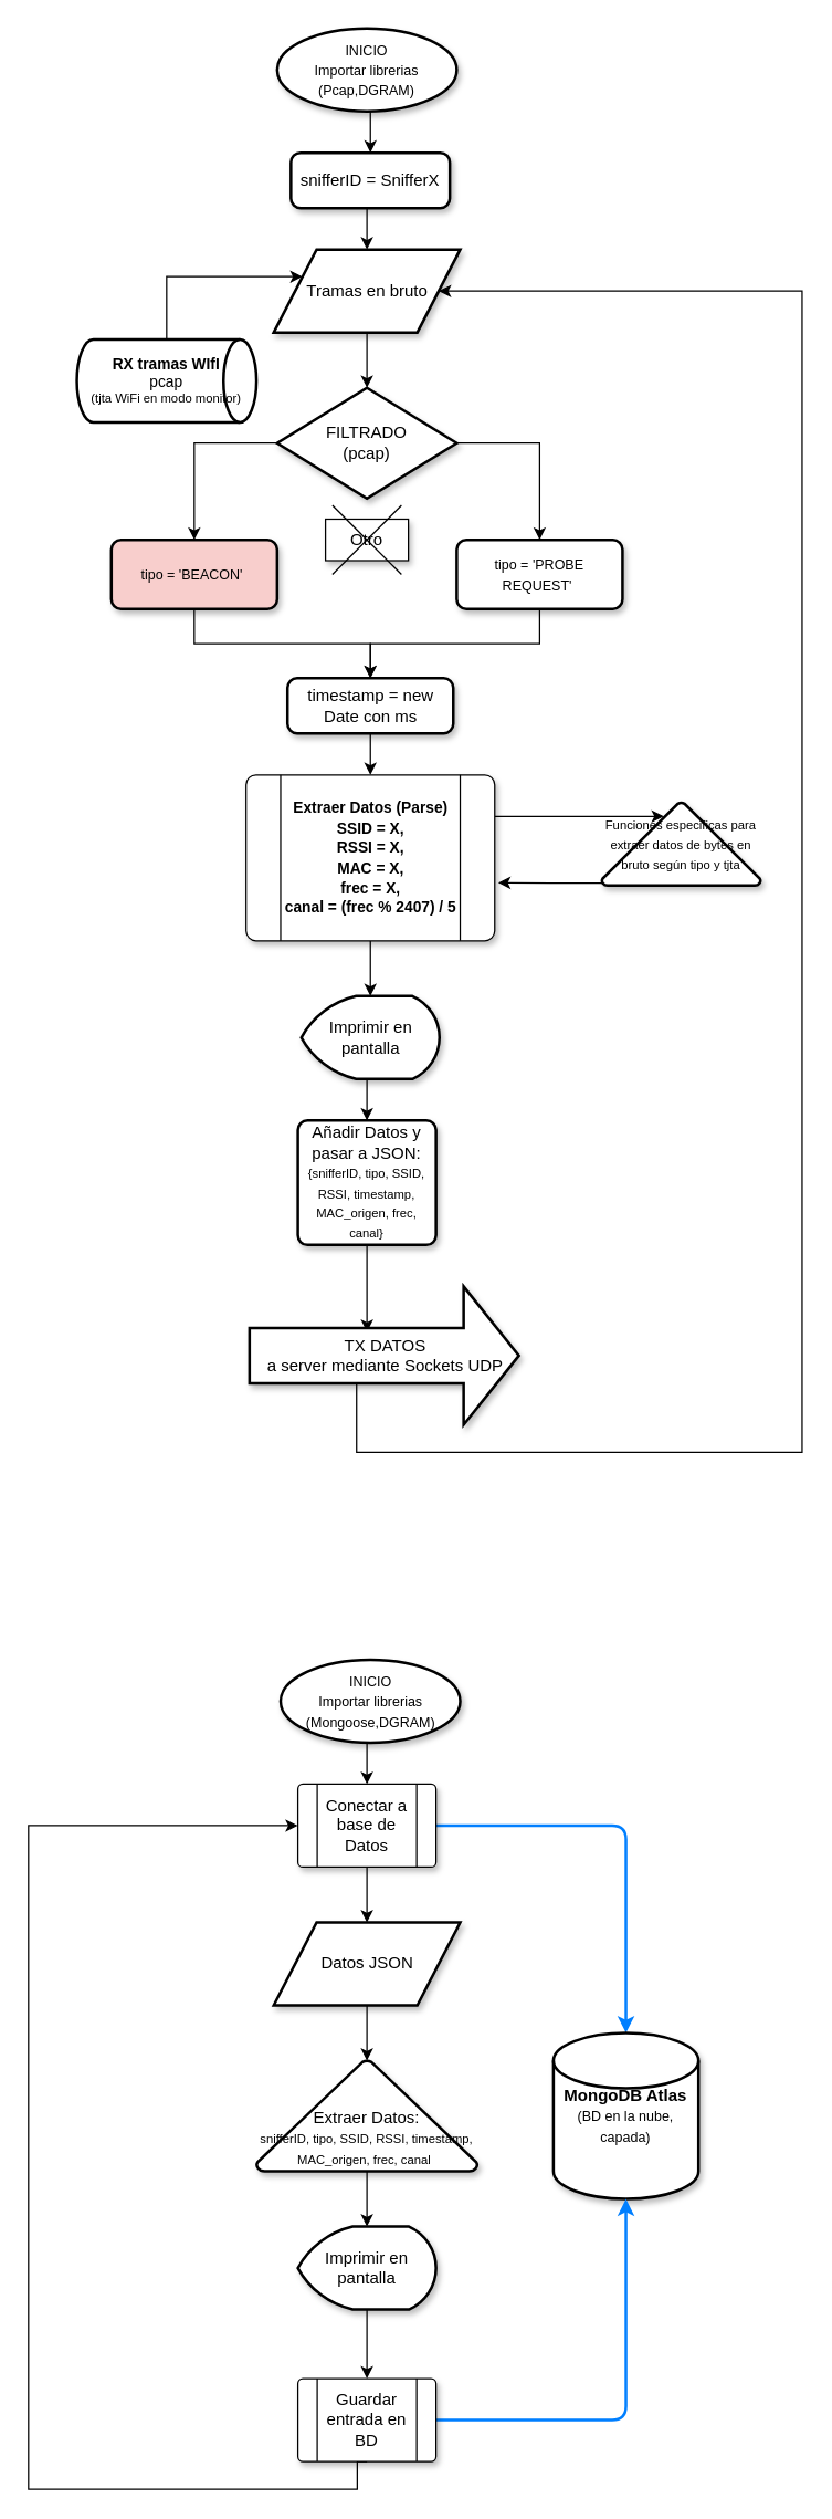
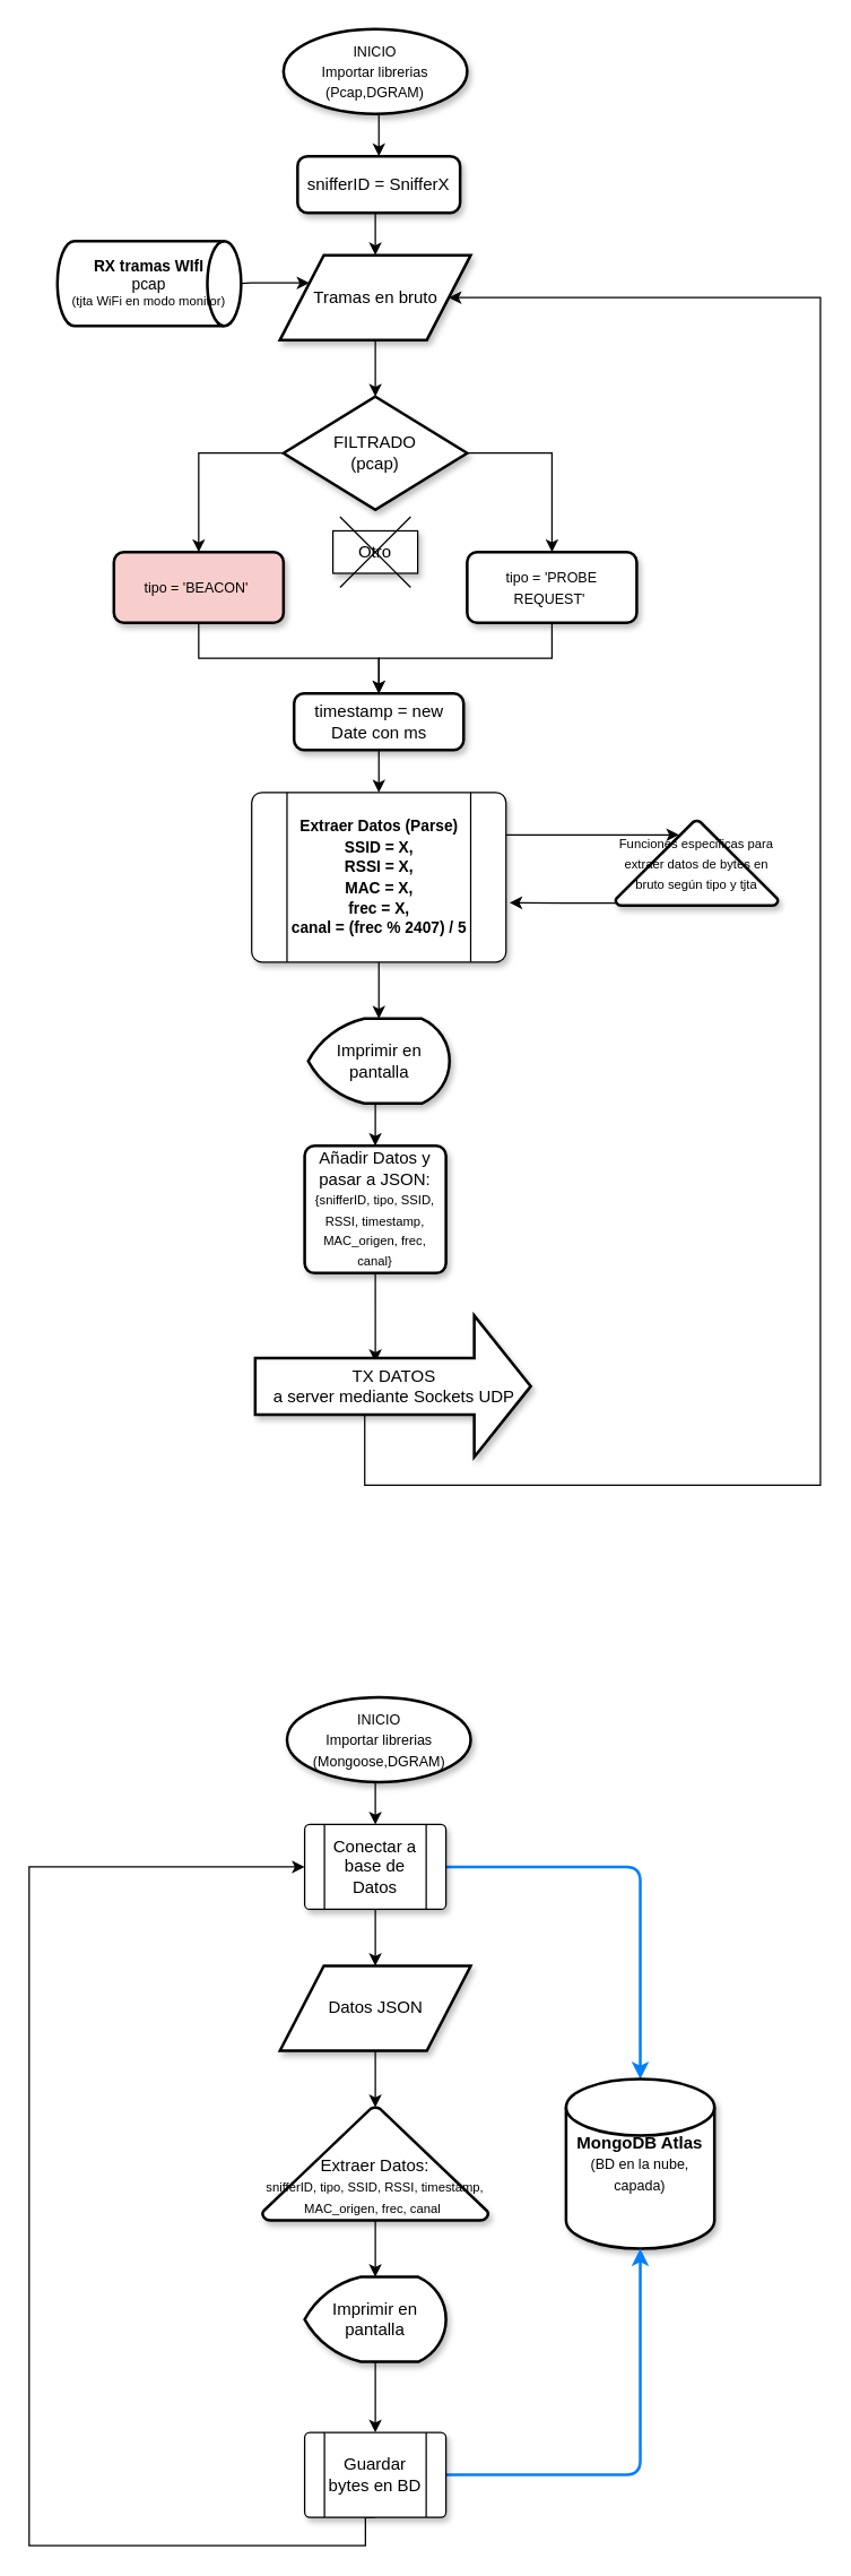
  <mxCell id="0" />
  <mxCell id="1" parent="0" />
  <mxCell id="2" style="edgeStyle=orthogonalEdgeStyle;rounded=0;orthogonalLoop=1;jettySize=auto;html=1;exitX=0;exitY=0.25;exitDx=0;exitDy=0;startArrow=classic;startFill=1;endArrow=none;endFill=0;" edge="1" parent="1" source="4" target="11"><mxGeometry relative="1" as="geometry"><mxPoint x="120" y="200" as="targetPoint" /></mxGeometry></mxCell>
  <mxCell id="3" style="edgeStyle=orthogonalEdgeStyle;rounded=0;orthogonalLoop=1;jettySize=auto;html=1;exitX=0.5;exitY=1;exitDx=0;exitDy=0;entryX=0.5;entryY=0;entryDx=0;entryDy=0;entryPerimeter=0;startArrow=none;startFill=0;endArrow=classic;endFill=1;" edge="1" parent="1" source="4" target="14"><mxGeometry relative="1" as="geometry" /></mxCell>
  <mxCell id="4" value="Tramas en bruto" style="shape=parallelogram;html=1;strokeWidth=2;perimeter=parallelogramPerimeter;whiteSpace=wrap;rounded=0;arcSize=12;size=0.23;shadow=1;" vertex="1" parent="1"><mxGeometry x="197.5" y="180" width="135" height="60" as="geometry" /></mxCell>
  <mxCell id="5" style="edgeStyle=orthogonalEdgeStyle;rounded=0;orthogonalLoop=1;jettySize=auto;html=1;exitX=0.5;exitY=1;exitDx=0;exitDy=0;exitPerimeter=0;entryX=0.5;entryY=0;entryDx=0;entryDy=0;startArrow=none;startFill=0;endArrow=classic;endFill=1;" edge="1" parent="1" source="6" target="10"><mxGeometry relative="1" as="geometry" /></mxCell>
  <mxCell id="6" value="&lt;font size=&quot;1&quot;&gt;INICIO&lt;br&gt;Importar librerias&lt;br&gt;(Pcap,DGRAM)&lt;br&gt;&lt;/font&gt;" style="strokeWidth=2;html=1;shape=mxgraph.flowchart.start_1;whiteSpace=wrap;rounded=0;shadow=1;" vertex="1" parent="1"><mxGeometry x="200" y="20" width="130" height="60" as="geometry" /></mxCell>
  <mxCell id="7" style="edgeStyle=orthogonalEdgeStyle;rounded=0;orthogonalLoop=1;jettySize=auto;html=1;exitX=0.5;exitY=1;exitDx=0;exitDy=0;startArrow=none;startFill=0;endArrow=classic;endFill=1;" edge="1" parent="1" source="8" target="24"><mxGeometry relative="1" as="geometry" /></mxCell>
  <mxCell id="8" value="timestamp = new Date con ms" style="rounded=1;whiteSpace=wrap;html=1;absoluteArcSize=1;arcSize=14;strokeWidth=2;shadow=1;" vertex="1" parent="1"><mxGeometry x="207.5" y="490" width="120" height="40" as="geometry" /></mxCell>
  <mxCell id="9" style="edgeStyle=orthogonalEdgeStyle;rounded=0;orthogonalLoop=1;jettySize=auto;html=1;exitX=0.5;exitY=1;exitDx=0;exitDy=0;entryX=0.5;entryY=0;entryDx=0;entryDy=0;startArrow=none;startFill=0;endArrow=classic;endFill=1;" edge="1" parent="1" source="10" target="4"><mxGeometry relative="1" as="geometry" /></mxCell>
  <mxCell id="10" value="snifferID = SnifferX" style="rounded=1;whiteSpace=wrap;html=1;absoluteArcSize=1;arcSize=14;strokeWidth=2;shadow=1;" vertex="1" parent="1"><mxGeometry x="210" y="110" width="115" height="40" as="geometry" /></mxCell>
- <mxCell id="11" value="&lt;div style=&quot;font-size: 11px&quot;&gt;&lt;span&gt;&lt;font style=&quot;font-size: 11px&quot;&gt;&lt;b&gt;RX tramas WIfI&lt;/b&gt;&lt;/font&gt;&lt;/span&gt;&lt;/div&gt;&lt;div style=&quot;font-size: 11px&quot;&gt;&lt;span&gt;pcap&lt;/span&gt;&lt;br&gt;&lt;/div&gt;&lt;font style=&quot;font-size: 9px&quot;&gt;&lt;div&gt;&lt;span&gt;(tjta WiFi en modo monitor)&lt;/span&gt;&lt;/div&gt;&lt;/font&gt;" style="strokeWidth=2;html=1;shape=mxgraph.flowchart.direct_data;whiteSpace=wrap;align=center;" vertex="1" parent="1"><mxGeometry x="55" y="245" width="130" height="60" as="geometry" /></mxCell>
+ <mxCell id="11" value="&lt;div style=&quot;font-size: 11px&quot;&gt;&lt;span&gt;&lt;font style=&quot;font-size: 11px&quot;&gt;&lt;b&gt;RX tramas WIfI&lt;/b&gt;&lt;/font&gt;&lt;/span&gt;&lt;/div&gt;&lt;div style=&quot;font-size: 11px&quot;&gt;&lt;span&gt;pcap&lt;/span&gt;&lt;br&gt;&lt;/div&gt;&lt;font style=&quot;font-size: 9px&quot;&gt;&lt;div&gt;&lt;span&gt;(tjta WiFi en modo monitor)&lt;/span&gt;&lt;/div&gt;&lt;/font&gt;" style="strokeWidth=2;html=1;shape=mxgraph.flowchart.direct_data;whiteSpace=wrap;align=center;" vertex="1" parent="1"><mxGeometry x="40" y="170" width="130" height="60" as="geometry" /></mxCell>
  <mxCell id="12" style="edgeStyle=orthogonalEdgeStyle;rounded=0;orthogonalLoop=1;jettySize=auto;html=1;exitX=0;exitY=0.5;exitDx=0;exitDy=0;exitPerimeter=0;entryX=0.5;entryY=0;entryDx=0;entryDy=0;startArrow=none;startFill=0;endArrow=classic;endFill=1;" edge="1" parent="1" source="14" target="16"><mxGeometry relative="1" as="geometry" /></mxCell>
  <mxCell id="13" style="edgeStyle=orthogonalEdgeStyle;rounded=0;orthogonalLoop=1;jettySize=auto;html=1;exitX=1;exitY=0.5;exitDx=0;exitDy=0;exitPerimeter=0;entryX=0.5;entryY=0;entryDx=0;entryDy=0;startArrow=none;startFill=0;endArrow=classic;endFill=1;" edge="1" parent="1" source="14" target="18"><mxGeometry relative="1" as="geometry" /></mxCell>
  <mxCell id="14" value="FILTRADO&lt;br&gt;(pcap)" style="strokeWidth=2;html=1;shape=mxgraph.flowchart.decision;whiteSpace=wrap;rounded=0;shadow=1;" vertex="1" parent="1"><mxGeometry x="200" y="280" width="130" height="80" as="geometry" /></mxCell>
  <mxCell id="15" style="edgeStyle=orthogonalEdgeStyle;rounded=0;orthogonalLoop=1;jettySize=auto;html=1;exitX=0.5;exitY=1;exitDx=0;exitDy=0;startArrow=none;startFill=0;endArrow=classic;endFill=1;" edge="1" parent="1" source="16" target="8"><mxGeometry relative="1" as="geometry" /></mxCell>
  <mxCell id="16" value="&lt;font style=&quot;font-size: 10px&quot;&gt;tipo = 'BEACON'&amp;nbsp;&lt;/font&gt;" style="rounded=1;whiteSpace=wrap;html=1;absoluteArcSize=1;arcSize=14;strokeWidth=2;shadow=1;fillColor=#f8cecc;" vertex="1" parent="1"><mxGeometry x="80" y="390" width="120" height="50" as="geometry" /></mxCell>
  <mxCell id="17" style="edgeStyle=orthogonalEdgeStyle;rounded=0;orthogonalLoop=1;jettySize=auto;html=1;exitX=0.5;exitY=1;exitDx=0;exitDy=0;startArrow=none;startFill=0;endArrow=classic;endFill=1;" edge="1" parent="1" source="18" target="8"><mxGeometry relative="1" as="geometry" /></mxCell>
  <mxCell id="18" value="&lt;font style=&quot;font-size: 10px&quot;&gt;tipo = 'PROBE REQUEST'&amp;nbsp;&lt;/font&gt;" style="rounded=1;whiteSpace=wrap;html=1;absoluteArcSize=1;arcSize=14;strokeWidth=2;shadow=1;" vertex="1" parent="1"><mxGeometry x="330" y="390" width="120" height="50" as="geometry" /></mxCell>
  <mxCell id="19" value="Otro" style="rounded=0;whiteSpace=wrap;html=1;shadow=1;" vertex="1" parent="1"><mxGeometry x="235" y="375" width="60" height="30" as="geometry" /></mxCell>
  <mxCell id="20" value="" style="endArrow=none;html=1;" edge="1" parent="1"><mxGeometry width="50" height="50" relative="1" as="geometry"><mxPoint x="240" y="415" as="sourcePoint" /><mxPoint x="290" y="365" as="targetPoint" /></mxGeometry></mxCell>
  <mxCell id="21" value="" style="endArrow=none;html=1;" edge="1" parent="1"><mxGeometry width="50" height="50" relative="1" as="geometry"><mxPoint x="290" y="415" as="sourcePoint" /><mxPoint x="240" y="365" as="targetPoint" /></mxGeometry></mxCell>
  <mxCell id="22" style="edgeStyle=orthogonalEdgeStyle;rounded=0;orthogonalLoop=1;jettySize=auto;html=1;exitX=0.5;exitY=1;exitDx=0;exitDy=0;startArrow=none;startFill=0;endArrow=classic;endFill=1;" edge="1" parent="1" source="24" target="26"><mxGeometry relative="1" as="geometry" /></mxCell>
  <mxCell id="23" style="edgeStyle=orthogonalEdgeStyle;rounded=0;orthogonalLoop=1;jettySize=auto;html=1;exitX=1;exitY=0.25;exitDx=0;exitDy=0;entryX=0.391;entryY=0.167;entryDx=0;entryDy=0;entryPerimeter=0;startArrow=none;startFill=0;endArrow=classic;endFill=1;" edge="1" parent="1" source="24" target="30"><mxGeometry relative="1" as="geometry" /></mxCell>
  <mxCell id="24" value="&lt;font style=&quot;font-size: 11px&quot;&gt;&lt;b&gt;Extraer Datos (Parse)&lt;br&gt;SSID = X,&lt;br&gt;RSSI = X,&lt;br&gt;MAC = X,&lt;br&gt;frec = X,&lt;br&gt;canal = (frec % 2407) / 5&lt;br&gt;&lt;/b&gt;&lt;/font&gt;" style="verticalLabelPosition=middle;verticalAlign=middle;html=1;shape=process;whiteSpace=wrap;rounded=1;size=0.14;arcSize=6;shadow=1;labelPosition=center;align=center;" vertex="1" parent="1"><mxGeometry x="177.5" y="560" width="180" height="120" as="geometry" /></mxCell>
  <mxCell id="25" style="edgeStyle=orthogonalEdgeStyle;rounded=0;orthogonalLoop=1;jettySize=auto;html=1;exitX=0.5;exitY=1;exitDx=0;exitDy=0;exitPerimeter=0;entryX=0.5;entryY=0;entryDx=0;entryDy=0;startArrow=none;startFill=0;endArrow=classic;endFill=1;" edge="1" parent="1" source="26" target="28"><mxGeometry relative="1" as="geometry" /></mxCell>
  <mxCell id="26" value="Imprimir en pantalla" style="strokeWidth=2;html=1;shape=mxgraph.flowchart.display;whiteSpace=wrap;rounded=0;shadow=1;fillColor=#ffffff;" vertex="1" parent="1"><mxGeometry x="217.5" y="720" width="100" height="60" as="geometry" /></mxCell>
  <mxCell id="27" style="edgeStyle=orthogonalEdgeStyle;rounded=0;orthogonalLoop=1;jettySize=auto;html=1;exitX=0.5;exitY=1;exitDx=0;exitDy=0;entryX=0.436;entryY=0.33;entryDx=0;entryDy=0;entryPerimeter=0;startArrow=none;startFill=0;endArrow=classic;endFill=1;" edge="1" parent="1" source="28" target="32"><mxGeometry relative="1" as="geometry" /></mxCell>
  <mxCell id="28" value="Añadir Datos y pasar a JSON:&lt;br&gt;&lt;font style=&quot;font-size: 9px&quot;&gt;{snifferID, tipo, SSID, RSSI, timestamp, MAC_origen, frec, canal}&lt;/font&gt;" style="rounded=1;whiteSpace=wrap;html=1;absoluteArcSize=1;arcSize=14;strokeWidth=2;shadow=1;fillColor=#ffffff;" vertex="1" parent="1"><mxGeometry x="215" y="810" width="100" height="90" as="geometry" /></mxCell>
  <mxCell id="29" style="edgeStyle=orthogonalEdgeStyle;rounded=0;orthogonalLoop=1;jettySize=auto;html=1;exitX=0.01;exitY=0.97;exitDx=0;exitDy=0;exitPerimeter=0;startArrow=none;startFill=0;endArrow=classic;endFill=1;" edge="1" parent="1" source="30"><mxGeometry relative="1" as="geometry"><mxPoint x="360" y="638" as="targetPoint" /></mxGeometry></mxCell>
  <mxCell id="30" value="&lt;font style=&quot;font-size: 9px&quot;&gt;Funciones especificas para extraer datos de bytes en bruto según tipo y tjta&lt;/font&gt;" style="strokeWidth=2;html=1;shape=mxgraph.flowchart.extract_or_measurement;whiteSpace=wrap;rounded=0;shadow=1;fillColor=#ffffff;" vertex="1" parent="1"><mxGeometry x="435" y="580" width="115" height="60" as="geometry" /></mxCell>
  <mxCell id="31" style="edgeStyle=orthogonalEdgeStyle;rounded=0;orthogonalLoop=1;jettySize=auto;html=1;exitX=0;exitY=0;exitDx=77.5;exitDy=70;exitPerimeter=0;entryX=1;entryY=0.5;entryDx=0;entryDy=0;startArrow=none;startFill=0;endArrow=classic;endFill=1;" edge="1" parent="1" source="32" target="4"><mxGeometry relative="1" as="geometry"><Array as="points"><mxPoint x="258" y="1050" /><mxPoint x="580" y="1050" /><mxPoint x="580" y="210" /></Array></mxGeometry></mxCell>
  <mxCell id="32" value="TX DATOS&lt;br&gt;a server mediante Sockets UDP" style="verticalLabelPosition=middle;verticalAlign=middle;html=1;strokeWidth=2;shape=mxgraph.arrows2.arrow;dy=0.6;dx=40;notch=0;rounded=0;shadow=1;fillColor=#ffffff;labelPosition=center;align=center;" vertex="1" parent="1"><mxGeometry x="180" y="930" width="195" height="100" as="geometry" /></mxCell>
  <mxCell id="33" style="edgeStyle=orthogonalEdgeStyle;rounded=0;orthogonalLoop=1;jettySize=auto;html=1;exitX=0.5;exitY=1;exitDx=0;exitDy=0;exitPerimeter=0;entryX=0.5;entryY=0;entryDx=0;entryDy=0;startArrow=none;startFill=0;endArrow=classic;endFill=1;" edge="1" parent="1" source="34" target="43"><mxGeometry relative="1" as="geometry" /></mxCell>
  <mxCell id="34" value="&lt;font size=&quot;1&quot;&gt;INICIO&lt;br&gt;Importar librerias&lt;br&gt;(Mongoose,DGRAM)&lt;br&gt;&lt;/font&gt;" style="strokeWidth=2;html=1;shape=mxgraph.flowchart.start_1;whiteSpace=wrap;rounded=0;shadow=1;" vertex="1" parent="1"><mxGeometry x="202.5" y="1200" width="130" height="60" as="geometry" /></mxCell>
  <mxCell id="35" style="edgeStyle=orthogonalEdgeStyle;rounded=0;orthogonalLoop=1;jettySize=auto;html=1;exitX=0.5;exitY=1;exitDx=0;exitDy=0;entryX=0.5;entryY=0;entryDx=0;entryDy=0;entryPerimeter=0;startArrow=none;startFill=0;endArrow=classic;endFill=1;" edge="1" parent="1" source="36" target="38"><mxGeometry relative="1" as="geometry" /></mxCell>
  <mxCell id="36" value="Datos JSON" style="shape=parallelogram;html=1;strokeWidth=2;perimeter=parallelogramPerimeter;whiteSpace=wrap;rounded=0;arcSize=12;size=0.23;shadow=1;" vertex="1" parent="1"><mxGeometry x="197.5" y="1390" width="135" height="60" as="geometry" /></mxCell>
  <mxCell id="37" style="edgeStyle=orthogonalEdgeStyle;rounded=0;orthogonalLoop=1;jettySize=auto;html=1;exitX=0.5;exitY=1;exitDx=0;exitDy=0;exitPerimeter=0;entryX=0.5;entryY=0;entryDx=0;entryDy=0;entryPerimeter=0;startArrow=none;startFill=0;endArrow=classic;endFill=1;" edge="1" parent="1" source="38" target="40"><mxGeometry relative="1" as="geometry" /></mxCell>
  <mxCell id="38" value="Extraer Datos:&lt;br&gt;&lt;span style=&quot;font-size: 9px&quot;&gt;snifferID, tipo, SSID, RSSI, timestamp, MAC_origen, frec, canal&lt;/span&gt;&amp;nbsp;" style="strokeWidth=2;html=1;shape=mxgraph.flowchart.extract_or_measurement;whiteSpace=wrap;rounded=0;shadow=1;fillColor=#ffffff;verticalAlign=bottom;" vertex="1" parent="1"><mxGeometry x="185" y="1490" width="160" height="80" as="geometry" /></mxCell>
  <mxCell id="39" style="edgeStyle=orthogonalEdgeStyle;rounded=0;orthogonalLoop=1;jettySize=auto;html=1;exitX=0.5;exitY=1;exitDx=0;exitDy=0;exitPerimeter=0;entryX=0.5;entryY=0;entryDx=0;entryDy=0;startArrow=none;startFill=0;endArrow=classic;endFill=1;" edge="1" parent="1" source="40" target="47"><mxGeometry relative="1" as="geometry" /></mxCell>
  <mxCell id="40" value="Imprimir en pantalla" style="strokeWidth=2;html=1;shape=mxgraph.flowchart.display;whiteSpace=wrap;rounded=0;shadow=1;fillColor=#ffffff;" vertex="1" parent="1"><mxGeometry x="215" y="1610" width="100" height="60" as="geometry" /></mxCell>
  <mxCell id="41" style="edgeStyle=orthogonalEdgeStyle;rounded=1;orthogonalLoop=1;jettySize=auto;html=1;exitX=1;exitY=0.5;exitDx=0;exitDy=0;entryX=0.5;entryY=0;entryDx=0;entryDy=0;entryPerimeter=0;startArrow=none;startFill=0;endArrow=classic;endFill=1;fontColor=#33FFFF;strokeColor=#007FFF;strokeWidth=2;" edge="1" parent="1" source="43" target="44"><mxGeometry relative="1" as="geometry" /></mxCell>
  <mxCell id="42" style="edgeStyle=orthogonalEdgeStyle;rounded=0;orthogonalLoop=1;jettySize=auto;html=1;exitX=0.5;exitY=1;exitDx=0;exitDy=0;entryX=0.5;entryY=0;entryDx=0;entryDy=0;startArrow=none;startFill=0;endArrow=classic;endFill=1;" edge="1" parent="1" source="43" target="36"><mxGeometry relative="1" as="geometry" /></mxCell>
  <mxCell id="43" value="Conectar a base de Datos" style="verticalLabelPosition=middle;verticalAlign=middle;html=1;shape=process;whiteSpace=wrap;rounded=1;size=0.14;arcSize=6;shadow=1;fillColor=#ffffff;labelPosition=center;align=center;" vertex="1" parent="1"><mxGeometry x="215" y="1290" width="100" height="60" as="geometry" /></mxCell>
  <mxCell id="44" value="&lt;b&gt;MongoDB Atlas&lt;/b&gt;&lt;br&gt;&lt;font style=&quot;font-size: 10px&quot;&gt;(BD en la nube, capada)&lt;/font&gt;" style="strokeWidth=2;html=1;shape=mxgraph.flowchart.database;whiteSpace=wrap;rounded=0;shadow=1;fillColor=#ffffff;" vertex="1" parent="1"><mxGeometry x="400" y="1470" width="105" height="120" as="geometry" /></mxCell>
  <mxCell id="45" style="edgeStyle=orthogonalEdgeStyle;rounded=1;orthogonalLoop=1;jettySize=auto;html=1;exitX=1;exitY=0.5;exitDx=0;exitDy=0;entryX=0.5;entryY=1;entryDx=0;entryDy=0;entryPerimeter=0;startArrow=none;startFill=0;endArrow=classic;endFill=1;strokeColor=#007FFF;strokeWidth=2;" edge="1" parent="1" source="47" target="44"><mxGeometry relative="1" as="geometry" /></mxCell>
  <mxCell id="46" style="edgeStyle=orthogonalEdgeStyle;rounded=0;orthogonalLoop=1;jettySize=auto;html=1;exitX=0.5;exitY=1;exitDx=0;exitDy=0;entryX=0;entryY=0.5;entryDx=0;entryDy=0;startArrow=none;startFill=0;endArrow=classic;endFill=1;" edge="1" parent="1" source="47" target="43"><mxGeometry relative="1" as="geometry"><Array as="points"><mxPoint x="258" y="1800" /><mxPoint x="20" y="1800" /><mxPoint x="20" y="1320" /></Array></mxGeometry></mxCell>
- <mxCell id="47" value="Guardar entrada en BD" style="verticalLabelPosition=middle;verticalAlign=middle;html=1;shape=process;whiteSpace=wrap;rounded=1;size=0.14;arcSize=6;shadow=1;fillColor=#ffffff;labelPosition=center;align=center;" vertex="1" parent="1"><mxGeometry x="215" y="1720" width="100" height="60" as="geometry" /></mxCell>
+ <mxCell id="47" value="Guardar bytes en BD" style="verticalLabelPosition=middle;verticalAlign=middle;html=1;shape=process;whiteSpace=wrap;rounded=1;size=0.14;arcSize=6;shadow=1;fillColor=#ffffff;labelPosition=center;align=center;" vertex="1" parent="1"><mxGeometry x="215" y="1720" width="100" height="60" as="geometry" /></mxCell>
